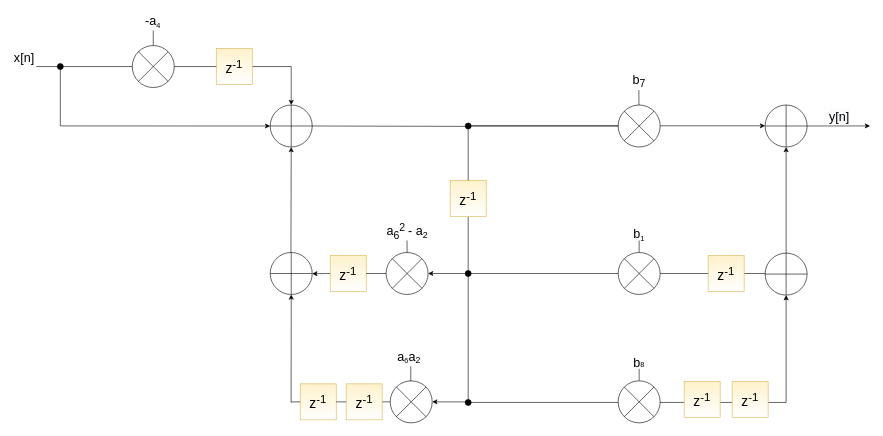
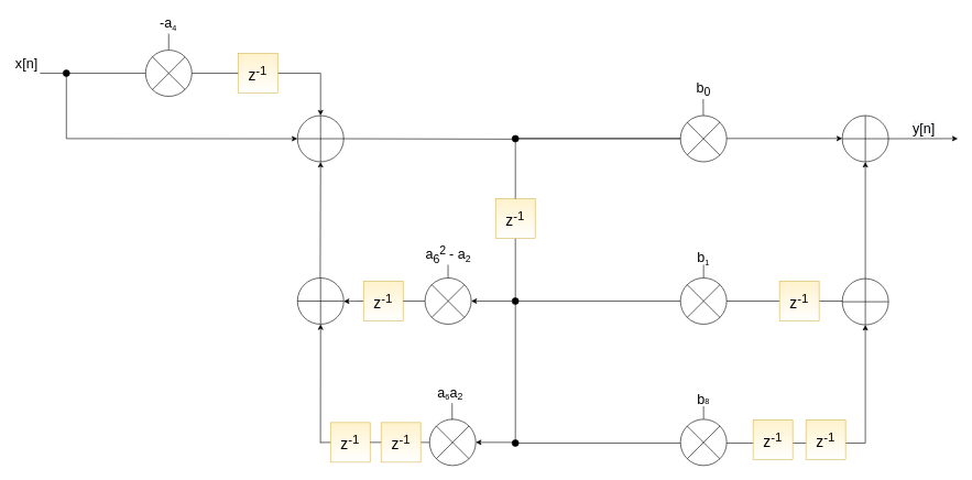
  <mxCell id="0" />
  <mxCell id="1" parent="0" />
  <mxCell id="2" value="" style="verticalLabelPosition=bottom;verticalAlign=top;html=1;shape=mxgraph.flowchart.summing_function;" parent="1" vertex="1"><mxGeometry x="450" y="174.15" width="70" height="70" as="geometry" /></mxCell>
  <mxCell id="3" value="&lt;font style=&quot;font-size: 21px&quot;&gt;x[n]&lt;/font&gt;" style="text;html=1;strokeColor=none;fillColor=none;align=center;verticalAlign=middle;whiteSpace=wrap;rounded=0;" parent="1" vertex="1"><mxGeometry x="20" y="85" width="40" height="20" as="geometry" /></mxCell>
  <mxCell id="4" value="" style="shape=sumEllipse;perimeter=ellipsePerimeter;whiteSpace=wrap;html=1;backgroundOutline=1;" parent="1" vertex="1"><mxGeometry x="643.13" y="420" width="70" height="70" as="geometry" /></mxCell>
  <mxCell id="5" value="" style="shape=sumEllipse;perimeter=ellipsePerimeter;whiteSpace=wrap;html=1;backgroundOutline=1;" parent="1" vertex="1"><mxGeometry x="650" y="634" width="70" height="70" as="geometry" /></mxCell>
  <mxCell id="6" value="" style="endArrow=none;html=1;" parent="1" edge="1"><mxGeometry width="50" height="50" relative="1" as="geometry"><mxPoint x="780" y="670" as="sourcePoint" /><mxPoint x="780" y="360" as="targetPoint" /></mxGeometry></mxCell>
  <mxCell id="7" value="&lt;font style=&quot;font-size: 21px&quot;&gt;a&lt;sub&gt;6&lt;/sub&gt;&lt;sup&gt;2 &lt;/sup&gt;-&amp;nbsp;&lt;/font&gt;&lt;span style=&quot;font-size: 21px&quot;&gt;a&lt;/span&gt;&lt;span style=&quot;font-size: 17.5px&quot;&gt;&lt;sub&gt;2&lt;/sub&gt;&lt;/span&gt;" style="text;html=1;strokeColor=none;fillColor=none;align=center;verticalAlign=middle;whiteSpace=wrap;rounded=0;" parent="1" vertex="1"><mxGeometry x="636.57" y="370" width="83.13" height="30" as="geometry" /></mxCell>
  <mxCell id="8" value="&lt;font style=&quot;font-size: 21px&quot;&gt;a&lt;/font&gt;&lt;font&gt;&lt;span style=&quot;font-size: 14.583px&quot;&gt;&lt;sub&gt;6&lt;/sub&gt;&lt;/span&gt;&lt;span style=&quot;font-size: 21px&quot;&gt;a&lt;/span&gt;&lt;/font&gt;&lt;font style=&quot;font-size: 17.5px&quot;&gt;&lt;sub&gt;2&lt;/sub&gt;&lt;/font&gt;" style="text;html=1;strokeColor=none;fillColor=none;align=center;verticalAlign=middle;whiteSpace=wrap;rounded=0;" parent="1" vertex="1"><mxGeometry x="660" y="580" width="43.13" height="30" as="geometry" /></mxCell>
  <mxCell id="9" value="" style="verticalLabelPosition=bottom;verticalAlign=top;html=1;shape=mxgraph.flowchart.summing_function;" parent="1" vertex="1"><mxGeometry x="450" y="420" width="70" height="70" as="geometry" /></mxCell>
  <mxCell id="10" value="" style="endArrow=classic;html=1;startArrow=none;exitX=0;exitY=0.5;exitDx=0;exitDy=0;" parent="1" source="46" edge="1"><mxGeometry width="50" height="50" relative="1" as="geometry"><mxPoint x="640" y="455" as="sourcePoint" /><mxPoint x="520" y="455.43" as="targetPoint" /></mxGeometry></mxCell>
  <mxCell id="11" value="" style="endArrow=none;html=1;entryX=0;entryY=0.5;entryDx=0;entryDy=0;startArrow=none;" parent="1" source="44" target="5" edge="1"><mxGeometry width="50" height="50" relative="1" as="geometry"><mxPoint x="485" y="669.2" as="sourcePoint" /><mxPoint x="645" y="668.8" as="targetPoint" /></mxGeometry></mxCell>
  <mxCell id="12" value="" style="endArrow=classic;html=1;rounded=0;entryX=0.5;entryY=1;entryDx=0;entryDy=0;entryPerimeter=0;" parent="1" target="9" edge="1"><mxGeometry width="50" height="50" relative="1" as="geometry"><mxPoint x="484.8" y="670" as="sourcePoint" /><mxPoint x="485" y="493" as="targetPoint" /></mxGeometry></mxCell>
  <mxCell id="13" value="" style="endArrow=classic;html=1;rounded=0;entryX=0.5;entryY=1;entryDx=0;entryDy=0;entryPerimeter=0;" parent="1" target="2" edge="1"><mxGeometry width="50" height="50" relative="1" as="geometry"><mxPoint x="484.5" y="420" as="sourcePoint" /><mxPoint x="484.5" y="330" as="targetPoint" /></mxGeometry></mxCell>
  <mxCell id="14" value="" style="ellipse;whiteSpace=wrap;html=1;aspect=fixed;fillColor=#000000;" parent="1" vertex="1"><mxGeometry x="775" y="204.15" width="10" height="10" as="geometry" /></mxCell>
  <mxCell id="15" value="" style="endArrow=none;html=1;entryX=0;entryY=0.563;entryDx=0;entryDy=0;entryPerimeter=0;exitX=1;exitY=0.5;exitDx=0;exitDy=0;exitPerimeter=0;" parent="1" source="2" target="14" edge="1"><mxGeometry width="50" height="50" relative="1" as="geometry"><mxPoint x="560" y="209.66" as="sourcePoint" /><mxPoint x="865" y="209.41" as="targetPoint" /></mxGeometry></mxCell>
  <mxCell id="16" value="" style="ellipse;whiteSpace=wrap;html=1;aspect=fixed;fillColor=#000000;" parent="1" vertex="1"><mxGeometry x="775" y="450" width="10" height="10" as="geometry" /></mxCell>
  <mxCell id="17" value="" style="endArrow=none;html=1;rounded=0;exitX=0.5;exitY=0;exitDx=0;exitDy=0;" parent="1" source="4" edge="1"><mxGeometry width="50" height="50" relative="1" as="geometry"><mxPoint x="700" y="470" as="sourcePoint" /><mxPoint x="678" y="400" as="targetPoint" /></mxGeometry></mxCell>
  <mxCell id="18" value="" style="endArrow=none;html=1;rounded=0;exitX=0.5;exitY=0;exitDx=0;exitDy=0;" parent="1" edge="1"><mxGeometry width="50" height="50" relative="1" as="geometry"><mxPoint x="684.36" y="634.6" as="sourcePoint" /><mxPoint x="684.23" y="609.6" as="targetPoint" /></mxGeometry></mxCell>
  <mxCell id="19" value="" style="endArrow=classic;html=1;rounded=0;startArrow=none;" parent="1" source="34" edge="1"><mxGeometry width="50" height="50" relative="1" as="geometry"><mxPoint x="860" y="200" as="sourcePoint" /><mxPoint x="1450" y="209" as="targetPoint" /></mxGeometry></mxCell>
  <mxCell id="20" value="" style="endArrow=classic;html=1;rounded=0;entryX=1;entryY=0.5;entryDx=0;entryDy=0;" parent="1" target="5" edge="1"><mxGeometry width="50" height="50" relative="1" as="geometry"><mxPoint x="780" y="669" as="sourcePoint" /><mxPoint x="820" y="700" as="targetPoint" /></mxGeometry></mxCell>
  <mxCell id="21" value="" style="endArrow=classic;html=1;rounded=0;entryX=1;entryY=0.5;entryDx=0;entryDy=0;exitX=0;exitY=0.5;exitDx=0;exitDy=0;" parent="1" source="16" target="4" edge="1"><mxGeometry width="50" height="50" relative="1" as="geometry"><mxPoint x="730" y="510" as="sourcePoint" /><mxPoint x="780" y="460" as="targetPoint" /></mxGeometry></mxCell>
  <mxCell id="22" value="" style="endArrow=none;html=1;rounded=0;exitX=0.5;exitY=0;exitDx=0;exitDy=0;" parent="1" source="41" edge="1"><mxGeometry width="50" height="50" relative="1" as="geometry"><mxPoint x="96.87" y="130" as="sourcePoint" /><mxPoint x="255" y="50" as="targetPoint" /></mxGeometry></mxCell>
  <mxCell id="23" value="" style="endArrow=classic;html=1;rounded=0;entryX=0.5;entryY=0;entryDx=0;entryDy=0;entryPerimeter=0;startArrow=none;" parent="1" source="39" target="2" edge="1"><mxGeometry width="50" height="50" relative="1" as="geometry"><mxPoint x="60" y="110" as="sourcePoint" /><mxPoint x="380" y="100" as="targetPoint" /><Array as="points"><mxPoint x="485" y="110" /></Array></mxGeometry></mxCell>
  <mxCell id="24" value="&lt;font style=&quot;font-size: 21px&quot;&gt;-a&lt;/font&gt;&lt;font&gt;&lt;span style=&quot;font-size: 14.583px&quot;&gt;&lt;sub&gt;4&lt;/sub&gt;&lt;/span&gt;&lt;/font&gt;" style="text;html=1;strokeColor=none;fillColor=none;align=center;verticalAlign=middle;whiteSpace=wrap;rounded=0;" parent="1" vertex="1"><mxGeometry x="233.43" y="20" width="43.13" height="30" as="geometry" /></mxCell>
  <mxCell id="25" value="" style="endArrow=classic;html=1;rounded=0;entryX=0;entryY=0.5;entryDx=0;entryDy=0;entryPerimeter=0;" parent="1" target="2" edge="1"><mxGeometry width="50" height="50" relative="1" as="geometry"><mxPoint x="100" y="110" as="sourcePoint" /><mxPoint x="260" y="220" as="targetPoint" /><Array as="points"><mxPoint x="100" y="209" /></Array></mxGeometry></mxCell>
  <mxCell id="26" value="" style="ellipse;whiteSpace=wrap;html=1;aspect=fixed;fillColor=#000000;" parent="1" vertex="1"><mxGeometry x="95" y="105" width="10" height="10" as="geometry" /></mxCell>
  <mxCell id="27" value="&lt;font&gt;&lt;span style=&quot;font-size: 21px&quot;&gt;b&lt;/span&gt;&lt;span style=&quot;font-size: 14.583px&quot;&gt;&lt;sub&gt;1&lt;/sub&gt;&lt;/span&gt;&lt;/font&gt;" style="text;html=1;strokeColor=none;fillColor=none;align=center;verticalAlign=middle;whiteSpace=wrap;rounded=0;" parent="1" vertex="1"><mxGeometry x="1045" y="375" width="40" height="30" as="geometry" /></mxCell>
- <mxCell id="28" value="&lt;font&gt;&lt;sub&gt;&lt;span style=&quot;font-size: 21px&quot;&gt;b&lt;sub&gt;7&lt;/sub&gt;&lt;/span&gt;&lt;/sub&gt;&lt;/font&gt;" style="text;html=1;strokeColor=none;fillColor=none;align=center;verticalAlign=middle;whiteSpace=wrap;rounded=0;" parent="1" vertex="1"><mxGeometry x="1045" y="120" width="40" height="30" as="geometry" /></mxCell>
+ <mxCell id="28" value="&lt;font&gt;&lt;sub&gt;&lt;span style=&quot;font-size: 21px&quot;&gt;b&lt;sub&gt;0&lt;/sub&gt;&lt;/span&gt;&lt;/sub&gt;&lt;/font&gt;" style="text;html=1;strokeColor=none;fillColor=none;align=center;verticalAlign=middle;whiteSpace=wrap;rounded=0;" parent="1" vertex="1"><mxGeometry x="1045" y="120" width="40" height="30" as="geometry" /></mxCell>
  <mxCell id="29" value="" style="endArrow=classic;html=1;rounded=0;entryX=0.5;entryY=1;entryDx=0;entryDy=0;entryPerimeter=0;exitX=1;exitY=0.5;exitDx=0;exitDy=0;" parent="1" source="16" target="34" edge="1"><mxGeometry width="50" height="50" relative="1" as="geometry"><mxPoint x="1310.16" y="548.9" as="sourcePoint" /><mxPoint x="1309.66" y="370" as="targetPoint" /><Array as="points"><mxPoint x="1310" y="455" /></Array></mxGeometry></mxCell>
  <mxCell id="30" value="&lt;span style=&quot;color: rgb(0 , 0 , 0) ; font-family: &amp;#34;helvetica&amp;#34; ; font-size: 21px ; font-style: normal ; font-weight: 400 ; letter-spacing: normal ; text-align: center ; text-indent: 0px ; text-transform: none ; word-spacing: 0px ; background-color: rgb(248 , 249 , 250) ; display: inline ; float: none&quot;&gt;y[n]&lt;/span&gt;" style="text;whiteSpace=wrap;html=1;" parent="1" vertex="1"><mxGeometry x="1380" y="173.75" width="60" height="30" as="geometry" /></mxCell>
  <mxCell id="31" value="" style="endArrow=none;html=1;rounded=0;exitX=0.5;exitY=0;exitDx=0;exitDy=0;" parent="1" source="36" edge="1"><mxGeometry width="50" height="50" relative="1" as="geometry"><mxPoint x="1065.62" y="415" as="sourcePoint" /><mxPoint x="1065" y="400" as="targetPoint" /></mxGeometry></mxCell>
  <mxCell id="32" value="" style="endArrow=none;html=1;rounded=0;exitX=0.5;exitY=0;exitDx=0;exitDy=0;" parent="1" edge="1"><mxGeometry width="50" height="50" relative="1" as="geometry"><mxPoint x="1064.65" y="174.15" as="sourcePoint" /><mxPoint x="1064.52" y="149.15" as="targetPoint" /></mxGeometry></mxCell>
  <mxCell id="33" value="" style="endArrow=none;html=1;rounded=0;" parent="1" source="14" target="38" edge="1"><mxGeometry width="50" height="50" relative="1" as="geometry"><mxPoint x="785" y="209.15" as="sourcePoint" /><mxPoint x="1450" y="209" as="targetPoint" /></mxGeometry></mxCell>
  <mxCell id="34" value="" style="verticalLabelPosition=bottom;verticalAlign=top;html=1;shape=mxgraph.flowchart.summing_function;" parent="1" vertex="1"><mxGeometry x="1275" y="174.15" width="70" height="70" as="geometry" /></mxCell>
  <mxCell id="35" value="" style="endArrow=none;html=1;exitX=0.5;exitY=1;exitDx=0;exitDy=0;startArrow=none;" parent="1" source="48" edge="1"><mxGeometry width="50" height="50" relative="1" as="geometry"><mxPoint x="780" y="214.15" as="sourcePoint" /><mxPoint x="780" y="360" as="targetPoint" /></mxGeometry></mxCell>
  <mxCell id="36" value="" style="shape=sumEllipse;perimeter=ellipsePerimeter;whiteSpace=wrap;html=1;backgroundOutline=1;" parent="1" vertex="1"><mxGeometry x="1030" y="420" width="70" height="70" as="geometry" /></mxCell>
  <mxCell id="37" value="" style="endArrow=classic;html=1;rounded=0;entryX=0;entryY=0.5;entryDx=0;entryDy=0;entryPerimeter=0;" parent="1" edge="1"><mxGeometry width="50" height="50" relative="1" as="geometry"><mxPoint x="779" y="208.81" as="sourcePoint" /><mxPoint x="1275" y="208.81" as="targetPoint" /></mxGeometry></mxCell>
  <mxCell id="38" value="" style="shape=sumEllipse;perimeter=ellipsePerimeter;whiteSpace=wrap;html=1;backgroundOutline=1;" parent="1" vertex="1"><mxGeometry x="1030" y="174.15" width="70" height="70" as="geometry" /></mxCell>
  <mxCell id="39" value="&lt;font style=&quot;font-size: 23px&quot;&gt;z&lt;sup&gt;-1&lt;/sup&gt;&lt;/font&gt;" style="whiteSpace=wrap;html=1;aspect=fixed;fillColor=#fff2cc;strokeColor=#d6b656;gradientColor=#ffffff;" parent="1" vertex="1"><mxGeometry x="360" width="60" height="60" as="geometry" y="80" /></mxCell>
  <mxCell id="40" value="" style="endArrow=none;html=1;rounded=0;entryX=0;entryY=0.5;entryDx=0;entryDy=0;" parent="1" target="39" edge="1"><mxGeometry width="50" height="50" relative="1" as="geometry"><mxPoint x="60" y="110" as="sourcePoint" /><mxPoint x="485" y="174.15" as="targetPoint" /><Array as="points"><mxPoint x="110" y="110" /></Array></mxGeometry></mxCell>
  <mxCell id="41" value="" style="shape=sumEllipse;perimeter=ellipsePerimeter;whiteSpace=wrap;html=1;backgroundOutline=1;" parent="1" vertex="1"><mxGeometry x="220" y="75" width="70" height="70" as="geometry" /></mxCell>
  <mxCell id="42" value="&lt;font style=&quot;font-size: 23px&quot;&gt;z&lt;sup&gt;-1&lt;/sup&gt;&lt;/font&gt;" style="whiteSpace=wrap;html=1;aspect=fixed;fillColor=#fff2cc;strokeColor=#d6b656;gradientColor=#ffffff;" parent="1" vertex="1"><mxGeometry x="500" y="639" width="60" height="60" as="geometry" /></mxCell>
  <mxCell id="43" value="" style="endArrow=none;html=1;entryX=0;entryY=0.5;entryDx=0;entryDy=0;" parent="1" target="42" edge="1"><mxGeometry width="50" height="50" relative="1" as="geometry"><mxPoint x="485" y="669.2" as="sourcePoint" /><mxPoint x="650" y="669" as="targetPoint" /></mxGeometry></mxCell>
  <mxCell id="44" value="&lt;font style=&quot;font-size: 23px&quot;&gt;z&lt;sup&gt;-1&lt;/sup&gt;&lt;/font&gt;" style="whiteSpace=wrap;html=1;aspect=fixed;fillColor=#fff2cc;strokeColor=#d6b656;gradientColor=#ffffff;" parent="1" vertex="1"><mxGeometry x="576.57" y="639" width="60" height="60" as="geometry" /></mxCell>
  <mxCell id="45" value="" style="endArrow=none;html=1;entryX=0;entryY=0.5;entryDx=0;entryDy=0;startArrow=none;" parent="1" source="42" target="44" edge="1"><mxGeometry width="50" height="50" relative="1" as="geometry"><mxPoint x="560" y="669" as="sourcePoint" /><mxPoint x="650" y="669" as="targetPoint" /></mxGeometry></mxCell>
  <mxCell id="46" value="&lt;font style=&quot;font-size: 23px&quot;&gt;z&lt;sup&gt;-1&lt;/sup&gt;&lt;/font&gt;" style="whiteSpace=wrap;html=1;aspect=fixed;fillColor=#fff2cc;strokeColor=#d6b656;gradientColor=#ffffff;" parent="1" vertex="1"><mxGeometry x="550" y="425" width="60" height="60" as="geometry" /></mxCell>
  <mxCell id="47" value="" style="endArrow=none;html=1;startArrow=none;exitX=0;exitY=0.5;exitDx=0;exitDy=0;" parent="1" source="4" target="46" edge="1"><mxGeometry width="50" height="50" relative="1" as="geometry"><mxPoint x="643.13" y="455" as="sourcePoint" /><mxPoint x="520" y="455.43" as="targetPoint" /></mxGeometry></mxCell>
  <mxCell id="48" value="&lt;font style=&quot;font-size: 23px&quot;&gt;z&lt;sup&gt;-1&lt;/sup&gt;&lt;/font&gt;" style="whiteSpace=wrap;html=1;aspect=fixed;fillColor=#fff2cc;strokeColor=#d6b656;gradientColor=#ffffff;" parent="1" vertex="1"><mxGeometry x="750" y="300" width="60" height="60" as="geometry" /></mxCell>
  <mxCell id="49" value="" style="endArrow=none;html=1;exitX=0.5;exitY=1;exitDx=0;exitDy=0;" parent="1" source="14" target="48" edge="1"><mxGeometry width="50" height="50" relative="1" as="geometry"><mxPoint x="780" y="214.15" as="sourcePoint" /><mxPoint x="780" y="360" as="targetPoint" /></mxGeometry></mxCell>
  <mxCell id="50" value="&lt;font style=&quot;font-size: 23px&quot;&gt;z&lt;sup&gt;-1&lt;/sup&gt;&lt;/font&gt;" style="whiteSpace=wrap;html=1;aspect=fixed;fillColor=#fff2cc;strokeColor=#d6b656;gradientColor=#ffffff;" parent="1" vertex="1"><mxGeometry x="1180" y="425" width="60" height="60" as="geometry" /></mxCell>
  <mxCell id="51" value="&lt;font&gt;&lt;span style=&quot;font-size: 21px&quot;&gt;b&lt;/span&gt;&lt;span style=&quot;font-size: 12.153px&quot;&gt;8&lt;/span&gt;&lt;/font&gt;" style="text;html=1;strokeColor=none;fillColor=none;align=center;verticalAlign=middle;whiteSpace=wrap;rounded=0;" parent="1" vertex="1"><mxGeometry x="1045" y="589" width="40" height="30" as="geometry" /></mxCell>
  <mxCell id="52" value="" style="endArrow=none;html=1;rounded=0;exitX=0.5;exitY=0;exitDx=0;exitDy=0;" parent="1" source="55" edge="1"><mxGeometry width="50" height="50" relative="1" as="geometry"><mxPoint x="1065.62" y="629" as="sourcePoint" /><mxPoint x="1065" y="614" as="targetPoint" /></mxGeometry></mxCell>
  <mxCell id="53" value="" style="endArrow=classic;html=1;rounded=0;entryX=0.5;entryY=1;entryDx=0;entryDy=0;entryPerimeter=0;" parent="1" target="54" edge="1"><mxGeometry width="50" height="50" relative="1" as="geometry"><mxPoint x="780" y="670" as="sourcePoint" /><mxPoint x="980" y="810" as="targetPoint" /><Array as="points"><mxPoint x="1310" y="670" /></Array></mxGeometry></mxCell>
  <mxCell id="54" value="" style="verticalLabelPosition=bottom;verticalAlign=top;html=1;shape=mxgraph.flowchart.summing_function;" parent="1" vertex="1"><mxGeometry x="1275" y="421" width="70" height="70" as="geometry" /></mxCell>
  <mxCell id="55" value="" style="shape=sumEllipse;perimeter=ellipsePerimeter;whiteSpace=wrap;html=1;backgroundOutline=1;" parent="1" vertex="1"><mxGeometry x="1030" y="634" width="70" height="70" as="geometry" /></mxCell>
  <mxCell id="56" value="&lt;font style=&quot;font-size: 23px&quot;&gt;z&lt;sup&gt;-1&lt;/sup&gt;&lt;/font&gt;" style="whiteSpace=wrap;html=1;aspect=fixed;fillColor=#fff2cc;strokeColor=#d6b656;gradientColor=#ffffff;" parent="1" vertex="1"><mxGeometry x="1140" y="635" width="60" height="60" as="geometry" /></mxCell>
  <mxCell id="57" value="&lt;font style=&quot;font-size: 23px&quot;&gt;z&lt;sup&gt;-1&lt;/sup&gt;&lt;/font&gt;" style="whiteSpace=wrap;html=1;aspect=fixed;fillColor=#fff2cc;strokeColor=#d6b656;gradientColor=#ffffff;" parent="1" vertex="1"><mxGeometry x="1220" y="635" width="60" height="60" as="geometry" /></mxCell>
  <mxCell id="58" value="" style="ellipse;whiteSpace=wrap;html=1;aspect=fixed;fillColor=#000000;" parent="1" vertex="1"><mxGeometry x="775" y="665" width="10" height="10" as="geometry" /></mxCell>
